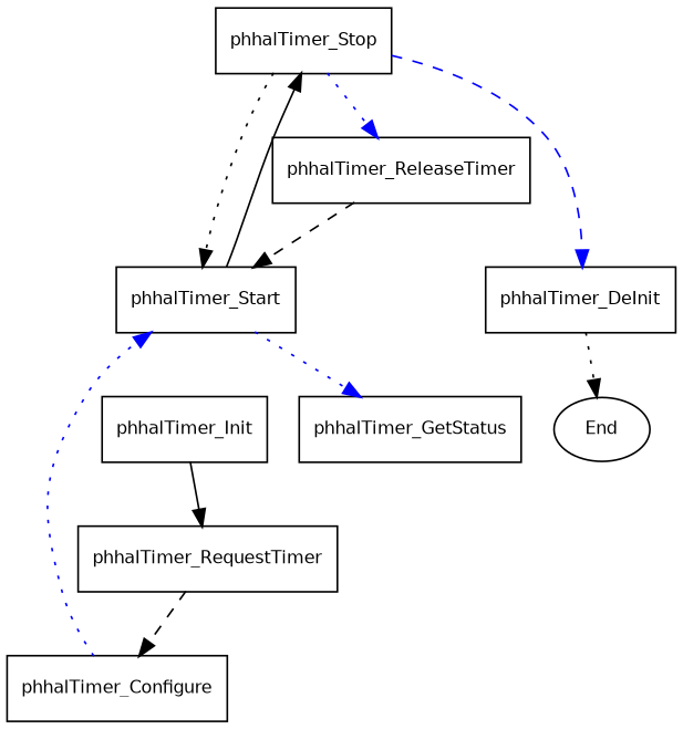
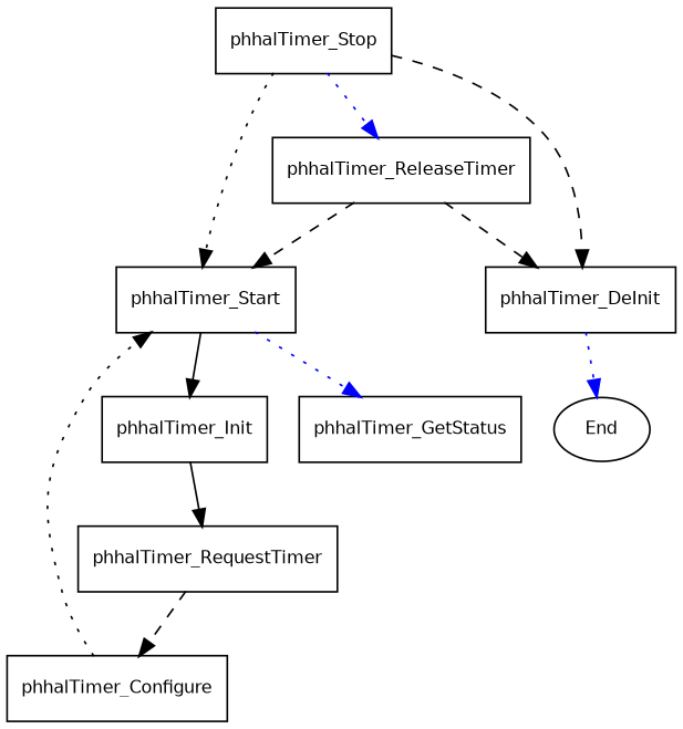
  digraph {
    node [fontname=Helvetica fontsize=10 shape=record]
    edge [style=dotted]
    End [shape=oval]
    phhalTimer_Init
    phhalTimer_RequestTimer
    phhalTimer_Configure
    phhalTimer_Start
    phhalTimer_GetStatus
    phhalTimer_Stop
    phhalTimer_DeInit
    phhalTimer_ReleaseTimer
    phhalTimer_Init -> phhalTimer_RequestTimer [style=solid]
    phhalTimer_RequestTimer -> phhalTimer_Configure [color=black style=dashed]
-   phhalTimer_Configure -> phhalTimer_Start [color=blue]
+   phhalTimer_Configure -> phhalTimer_Start [color=black]
    phhalTimer_Start -> phhalTimer_GetStatus [color=blue]
-   phhalTimer_Start -> phhalTimer_Stop [style=solid]
+   phhalTimer_Start -> phhalTimer_Init [style=solid]
    phhalTimer_Stop -> phhalTimer_Start
-   phhalTimer_Stop -> phhalTimer_DeInit [style=dashed color=blue]
+   phhalTimer_Stop -> phhalTimer_DeInit [style=dashed]
    phhalTimer_Stop -> phhalTimer_ReleaseTimer [color=blue]
-   phhalTimer_DeInit -> End
+   phhalTimer_DeInit -> End [color=blue]
    phhalTimer_ReleaseTimer -> phhalTimer_Start [style=dashed]
+   phhalTimer_ReleaseTimer -> phhalTimer_DeInit [style=dashed]
  }
